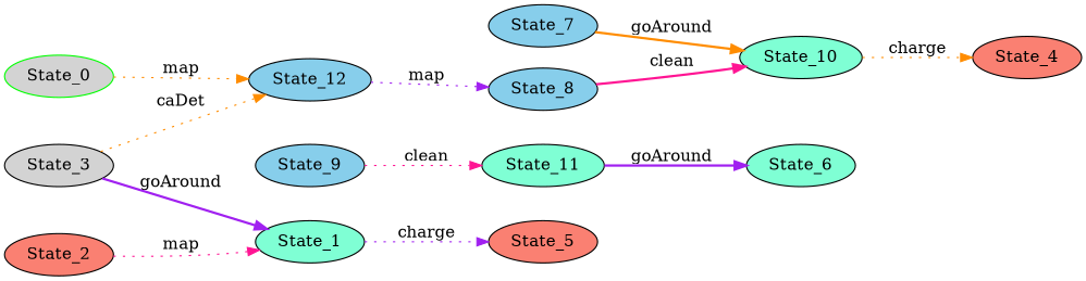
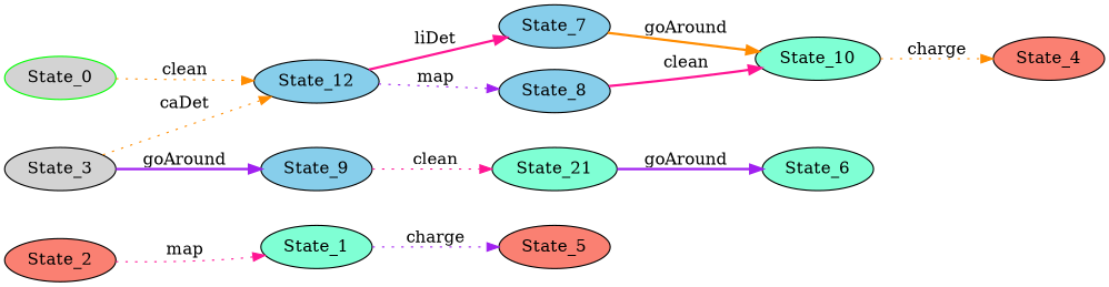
  digraph {
    rankdir=LR
    node [fillcolor=skyblue style=filled]
    edge [color=darkorange style=dotted]
    n1 [color=green fillcolor=lightgrey label=State_0]
    n2 [label=State_12]
    n3 [label=State_7]
    n4 [label=State_8]
    n5 [fillcolor=salmon label=State_2]
    n6 [fillcolor=aquamarine label=State_1]
    n7 [fillcolor=salmon label=State_5]
    n8 [fillcolor=lightgrey label=State_3]
    n9 [label=State_9]
-   n10 [fillcolor=aquamarine label=State_11]
+   n10 [fillcolor=aquamarine label=State_21]
    n11 [fillcolor=aquamarine label=State_6]
    n12 [fillcolor=aquamarine label=State_10]
    n13 [fillcolor=salmon label=State_4]
-   n1 -> n2 [label=" map "]
+   n1 -> n2 [label=" clean "]
+   n2 -> n3 [color=deeppink label=" liDet " style=bold]
    n2 -> n4 [color=purple label=" map "]
    n3 -> n12 [label=" goAround " style=bold]
    n4 -> n12 [color=deeppink label=" clean " style=bold]
    n5 -> n6 [color=deeppink label=" map "]
    n6 -> n7 [color=purple label=" charge "]
    n8 -> n2 [label=" caDet "]
-   n8 -> n6 [color=purple label=" goAround " style=bold]
+   n8 -> n9 [color=purple label=" goAround " style=bold]
    n9 -> n10 [color=deeppink label=" clean "]
    n10 -> n11 [color=purple label=" goAround " style=bold]
    n12 -> n13 [label=" charge "]
  }
